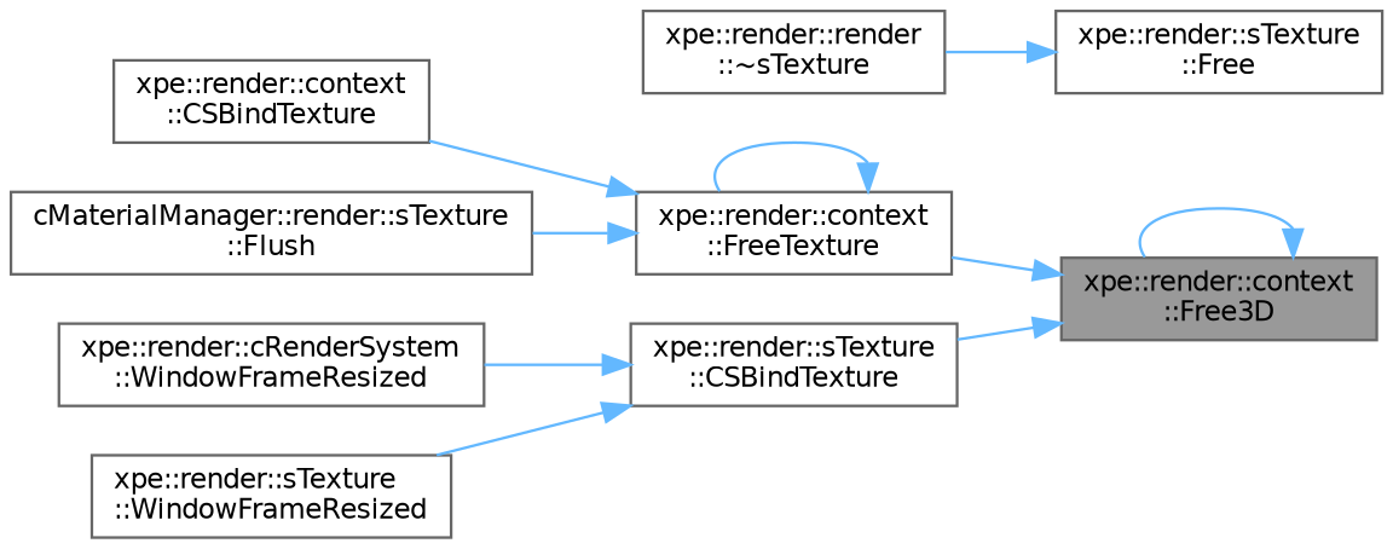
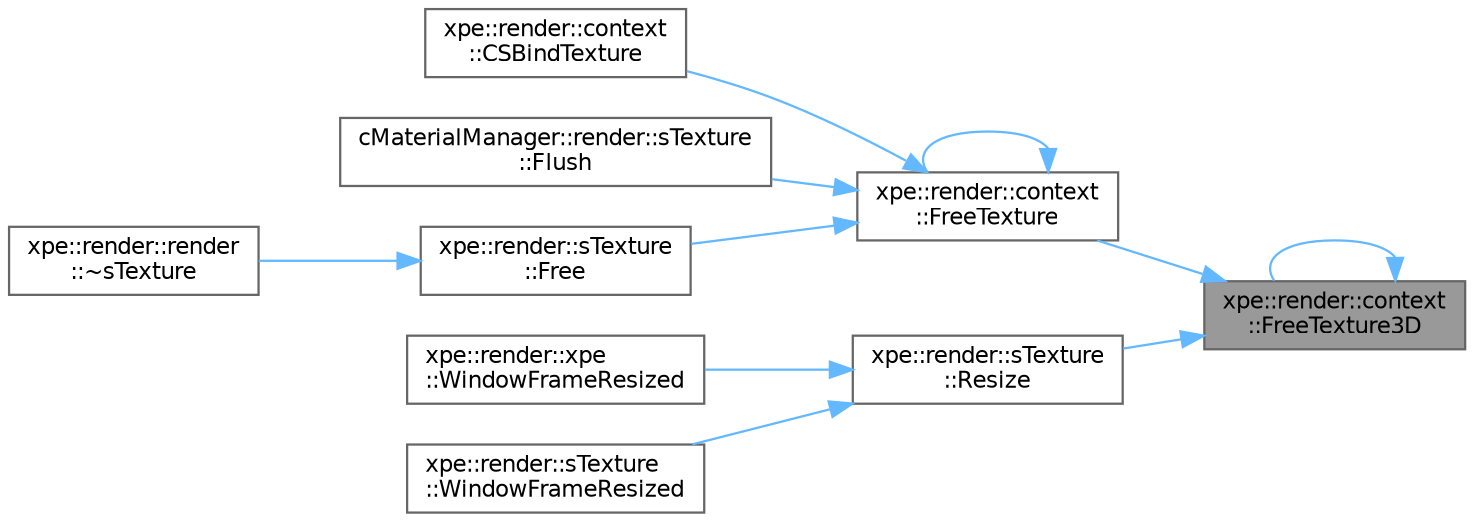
  digraph {
    rankdir=RL
    node [color=grey40 fillcolor=white fontname=Helvetica fontsize=10 shape=box style=filled]
    edge [color=steelblue1 dir=back fontname=Helvetica fontsize=10 labelfontname=Helvetica labelfontsize=10 style=solid]
-   n1 [color=gray40 fillcolor=grey60 fontcolor=black height=0.2 label="xpe::render::context\l::Free3D" width=0.4]
+   n1 [color=gray40 fillcolor=grey60 fontcolor=black height=0.2 label="xpe::render::context\l::FreeTexture3D" width=0.4]
    n2 [height=0.2 label="xpe::render::context\l::FreeTexture" width=0.4]
-   n3 [height=0.2 label="xpe::render::sTexture\l::CSBindTexture" width=0.4]
+   n3 [height=0.2 label="xpe::render::sTexture\l::Resize" width=0.4]
    n4 [height=0.2 label="xpe::render::context\l::CSBindTexture" width=0.4]
    n5 [height=0.2 label="cMaterialManager::render::sTexture\l::Flush" width=0.4]
    n6 [height=0.2 label="xpe::render::sTexture\l::Free" width=0.4]
    n7 [height=0.2 label="xpe::render::render\l::~sTexture" width=0.4]
-   n8 [height=0.2 label="xpe::render::cRenderSystem\l::WindowFrameResized" width=0.4]
+   n8 [height=0.2 label="xpe::render::xpe\l::WindowFrameResized" width=0.4]
    n9 [height=0.2 label="xpe::render::sTexture\l::WindowFrameResized" width=0.4]
    n1 -> n1
    n1 -> n2
    n1 -> n3
    n2 -> n2
    n2 -> n4
    n2 -> n5
+   n2 -> n6
    n3 -> n8
    n3 -> n9
    n6 -> n7
  }
